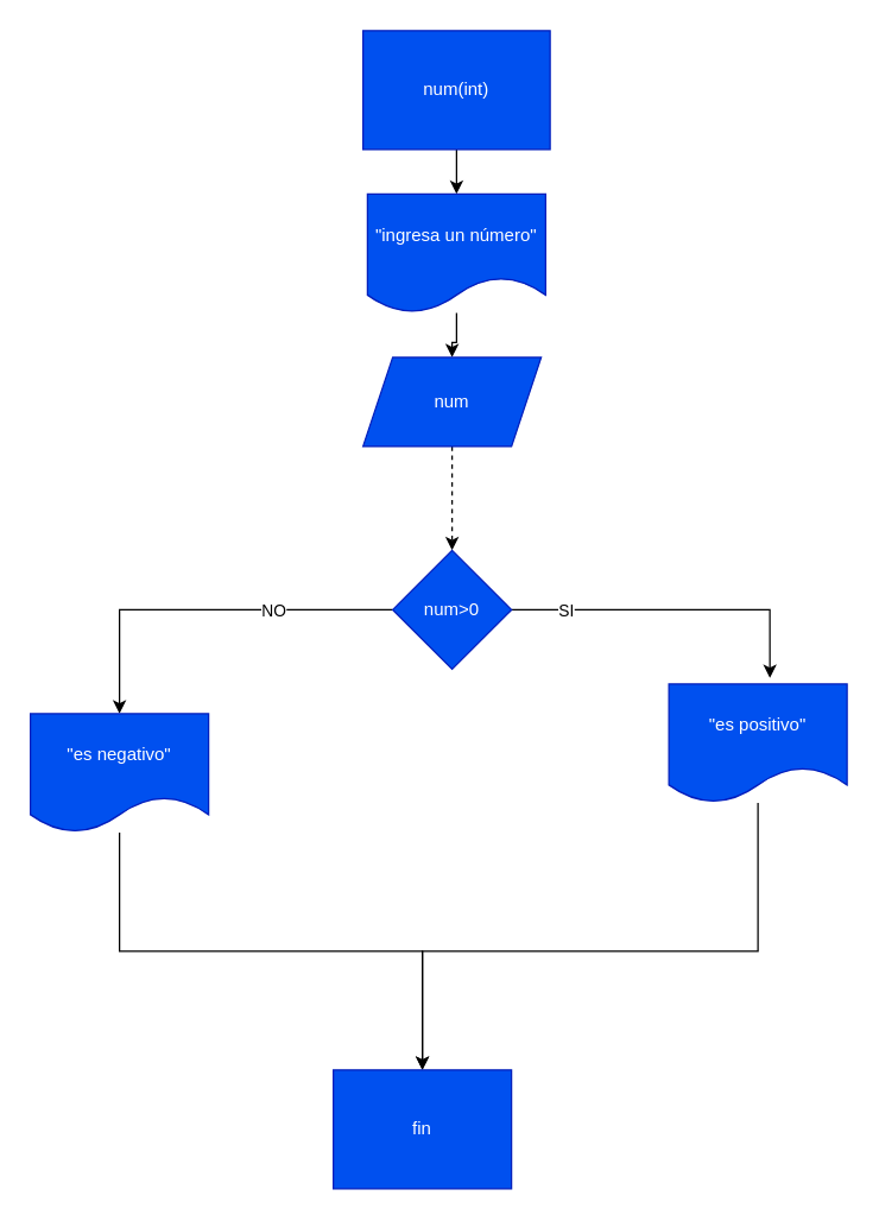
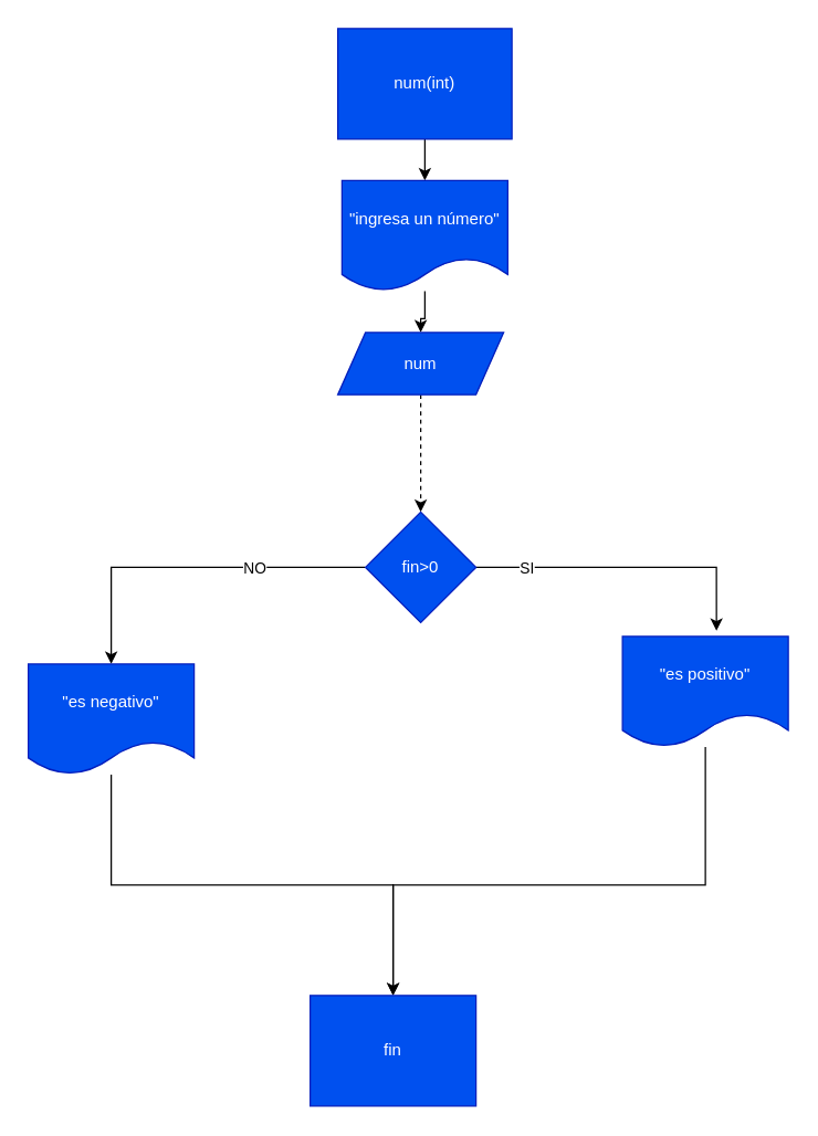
  <mxCell id="0" />
  <mxCell id="1" parent="0" />
  <mxCell id="2" value="" style="edgeStyle=orthogonalEdgeStyle;rounded=0;orthogonalLoop=1;jettySize=auto;html=1;" edge="1" parent="1" source="3" target="5"><mxGeometry relative="1" as="geometry" /></mxCell>
  <mxCell id="3" value="num(int)&lt;br&gt;" style="rounded=0;whiteSpace=wrap;html=1;fillColor=#0050ef;fontColor=#ffffff;strokeColor=#001DBC;" vertex="1" parent="1"><mxGeometry x="244" y="20" width="126" height="80" as="geometry" /></mxCell>
  <mxCell id="4" value="" style="edgeStyle=orthogonalEdgeStyle;rounded=0;orthogonalLoop=1;jettySize=auto;html=1;" edge="1" parent="1" source="5" target="7"><mxGeometry relative="1" as="geometry" /></mxCell>
  <mxCell id="5" value="&quot;ingresa un número&quot;" style="shape=document;whiteSpace=wrap;html=1;boundedLbl=1;fillColor=#0050ef;fontColor=#ffffff;strokeColor=#001DBC;" vertex="1" parent="1"><mxGeometry x="247" y="130" width="120" height="80" as="geometry" /></mxCell>
  <mxCell id="6" style="edgeStyle=orthogonalEdgeStyle;rounded=0;orthogonalLoop=1;jettySize=auto;html=1;entryX=0.5;entryY=0;entryDx=0;entryDy=0;dashed=1;" edge="1" parent="1" source="7" target="12"><mxGeometry relative="1" as="geometry" /></mxCell>
- <mxCell id="7" value="num" style="shape=parallelogram;perimeter=parallelogramPerimeter;whiteSpace=wrap;html=1;fixedSize=1;fillColor=#0050ef;fontColor=#ffffff;strokeColor=#001DBC;" vertex="1" parent="1"><mxGeometry x="244" y="240" width="120" height="60" as="geometry" /></mxCell>
+ <mxCell id="7" value="num" style="shape=parallelogram;perimeter=parallelogramPerimeter;whiteSpace=wrap;html=1;fixedSize=1;fillColor=#0050ef;fontColor=#ffffff;strokeColor=#001DBC;" vertex="1" parent="1"><mxGeometry x="244" y="240" width="120" height="45" as="geometry" /></mxCell>
  <mxCell id="8" style="edgeStyle=orthogonalEdgeStyle;rounded=0;orthogonalLoop=1;jettySize=auto;html=1;entryX=0.567;entryY=-0.05;entryDx=0;entryDy=0;entryPerimeter=0;" edge="1" parent="1" source="12" target="14"><mxGeometry relative="1" as="geometry" /></mxCell>
  <mxCell id="9" value="SI" style="edgeLabel;html=1;align=center;verticalAlign=middle;resizable=0;points=[];" vertex="1" connectable="0" parent="8"><mxGeometry x="-0.673" relative="1" as="geometry"><mxPoint as="offset" /></mxGeometry></mxCell>
  <mxCell id="10" style="edgeStyle=orthogonalEdgeStyle;rounded=0;orthogonalLoop=1;jettySize=auto;html=1;" edge="1" parent="1" source="12" target="16"><mxGeometry relative="1" as="geometry" /></mxCell>
  <mxCell id="11" value="NO" style="edgeLabel;html=1;align=center;verticalAlign=middle;resizable=0;points=[];" vertex="1" connectable="0" parent="10"><mxGeometry x="-0.362" relative="1" as="geometry"><mxPoint as="offset" /></mxGeometry></mxCell>
- <mxCell id="12" value="num&amp;gt;0" style="rhombus;whiteSpace=wrap;html=1;fillColor=#0050ef;fontColor=#ffffff;strokeColor=#001DBC;" vertex="1" parent="1"><mxGeometry x="264" y="370" width="80" height="80" as="geometry" /></mxCell>
+ <mxCell id="12" value="fin&amp;gt;0" style="rhombus;whiteSpace=wrap;html=1;fillColor=#0050ef;fontColor=#ffffff;strokeColor=#001DBC;" vertex="1" parent="1"><mxGeometry x="264" y="370" width="80" height="80" as="geometry" /></mxCell>
  <mxCell id="13" style="edgeStyle=orthogonalEdgeStyle;rounded=0;orthogonalLoop=1;jettySize=auto;html=1;" edge="1" parent="1" source="14" target="17"><mxGeometry relative="1" as="geometry"><Array as="points"><mxPoint x="510" y="640" /><mxPoint x="284" y="640" /></Array></mxGeometry></mxCell>
  <mxCell id="14" value="&quot;es positivo&quot;" style="shape=document;whiteSpace=wrap;html=1;boundedLbl=1;fillColor=#0050ef;fontColor=#ffffff;strokeColor=#001DBC;" vertex="1" parent="1"><mxGeometry x="450" y="460" width="120" height="80" as="geometry" /></mxCell>
  <mxCell id="15" style="edgeStyle=orthogonalEdgeStyle;rounded=0;orthogonalLoop=1;jettySize=auto;html=1;" edge="1" parent="1" source="16" target="17"><mxGeometry relative="1" as="geometry"><Array as="points"><mxPoint x="80" y="640" /><mxPoint x="284" y="640" /></Array></mxGeometry></mxCell>
  <mxCell id="16" value="&quot;es negativo&quot;" style="shape=document;whiteSpace=wrap;html=1;boundedLbl=1;fillColor=#0050ef;fontColor=#ffffff;strokeColor=#001DBC;" vertex="1" parent="1"><mxGeometry x="20" y="480" width="120" height="80" as="geometry" /></mxCell>
  <mxCell id="17" value="fin" style="whiteSpace=wrap;html=1;fillColor=#0050ef;fontColor=#ffffff;strokeColor=#001DBC;rounded=0;" vertex="1" parent="1"><mxGeometry x="224" y="720" width="120" height="80" as="geometry" /></mxCell>
